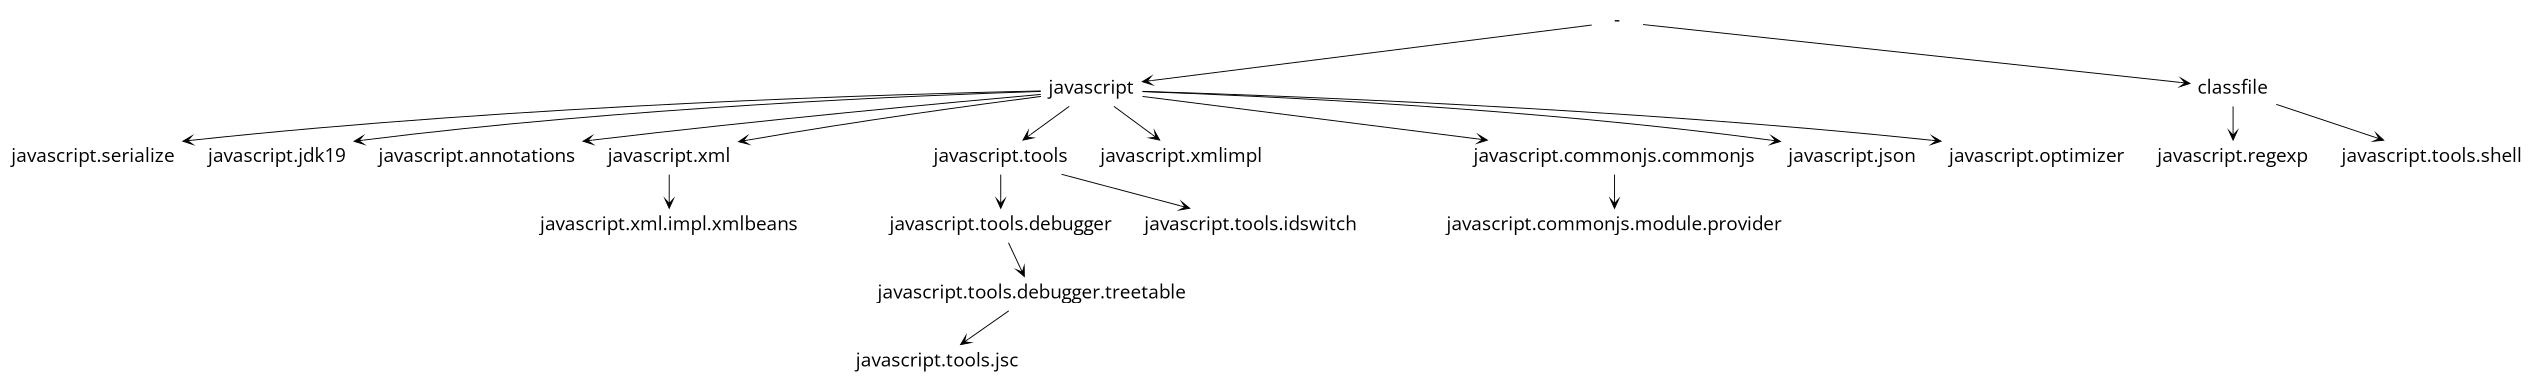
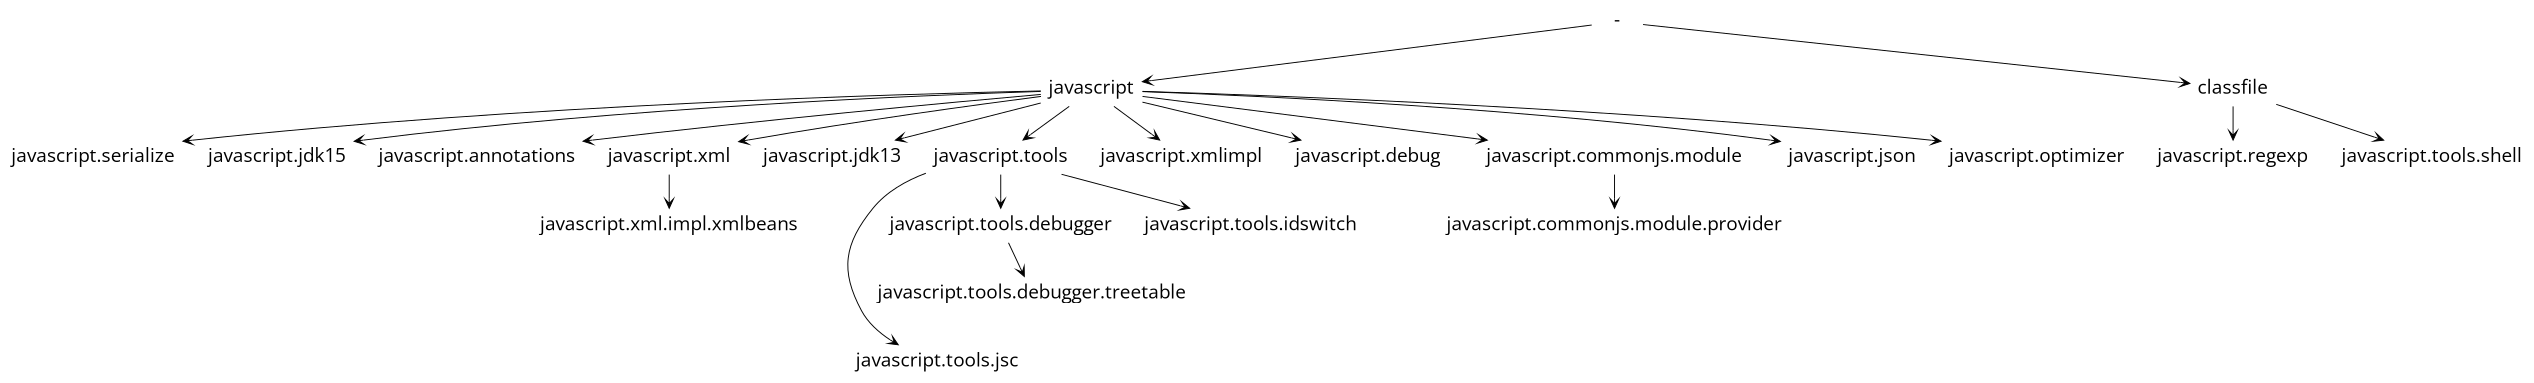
  digraph {
    fontname="Open Sans"
    node [fontname="Open Sans" fontsize=20 shape=plaintext]
    edge [arrowhead=vee color=black fontname="Open Sans" fontsize=10]
    n1 [label="javascript.serialize"]
    n2 [label="javascript.tools.debugger.treetable"]
    n3 [label=javascript]
-   n4 [label="javascript.jdk19"]
+   n4 [label="javascript.jdk15"]
    n5 [label="javascript.annotations"]
    n6 [label="javascript.xml"]
+   n7 [label="javascript.jdk13"]
    n8 [label="javascript.tools"]
    n9 [label="javascript.xmlimpl"]
-   n11 [label="javascript.commonjs.commonjs"]
+   n10 [label="javascript.debug"]
+   n11 [label="javascript.commonjs.module"]
    n12 [label="javascript.json"]
    n13 [label="javascript.optimizer"]
    n14 [label="javascript.xml.impl.xmlbeans"]
    n15 [label="javascript.regexp"]
    n16 [label="javascript.tools.jsc"]
    n17 [label="javascript.tools.debugger"]
    n18 [label="javascript.tools.idswitch"]
    n19 [label="javascript.commonjs.module.provider"]
    n20 [label="-"]
    n21 [label=classfile]
    n22 [label="javascript.tools.shell"]
    n3 -> n1
    n3 -> n4
    n3 -> n5
    n3 -> n6
+   n3 -> n7
    n3 -> n8
    n3 -> n9
+   n3 -> n10
    n3 -> n11
    n3 -> n12
    n3 -> n13
    n6 -> n14
-   n2 -> n16
+   n8 -> n16
    n8 -> n17
    n8 -> n18
    n11 -> n19
    n17 -> n2
    n20 -> n3
    n20 -> n21
    n21 -> n15
    n21 -> n22
  }
